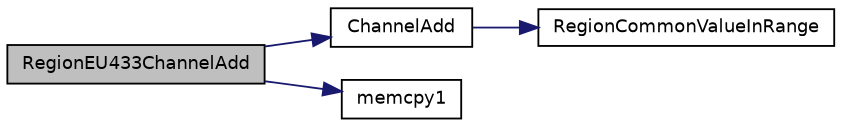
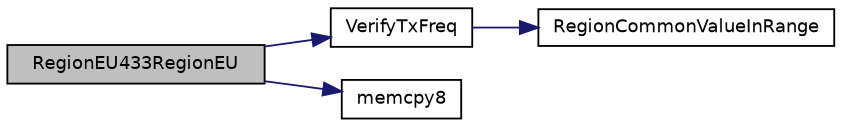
  digraph {
    rankdir=LR
    node [color=black fillcolor=white fontname=Helvetica fontsize=10 shape=record style=filled]
    edge [color=midnightblue fontname=Helvetica fontsize=10 labelfontname=Helvetica labelfontsize=10 style=solid]
-   n1 [fillcolor=grey75 fontcolor=black height=0.2 label=RegionEU433ChannelAdd width=0.4]
-   n2 [height=0.2 label=ChannelAdd width=0.4]
-   n3 [height=0.2 label=memcpy1 width=0.4]
+   n1 [fillcolor=grey75 fontcolor=black height=0.2 label=RegionEU433RegionEU width=0.4]
+   n2 [height=0.2 label=VerifyTxFreq width=0.4]
+   n3 [height=0.2 label=memcpy8 width=0.4]
    n4 [height=0.2 label=RegionCommonValueInRange width=0.4]
    n1 -> n2
    n1 -> n3
    n2 -> n4
  }
